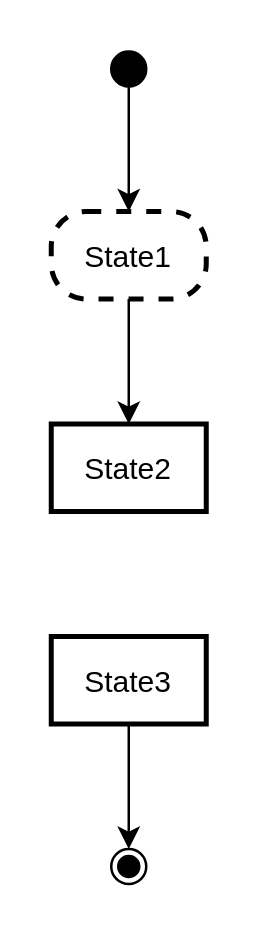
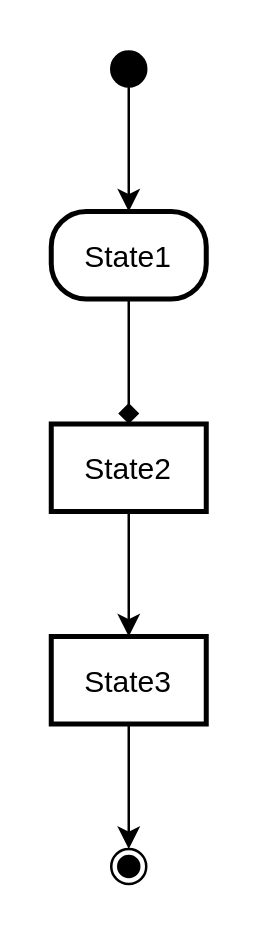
  <mxCell id="0" />
  <mxCell id="1" parent="0" />
  <mxCell id="2" value="" style="ellipse;fillColor=strokeColor;" vertex="1" parent="1"><mxGeometry x="44" y="20" width="14" height="14" as="geometry" /></mxCell>
- <mxCell id="3" value="State1" style="rounded=1;arcSize=40;strokeWidth=2;dashed=1;" vertex="1" parent="1"><mxGeometry x="20" y="84" width="62" height="35" as="geometry" /></mxCell>
+ <mxCell id="3" value="State1" style="rounded=1;arcSize=40;strokeWidth=2" vertex="1" parent="1"><mxGeometry x="20" y="84" width="62" height="35" as="geometry" /></mxCell>
  <mxCell id="4" value="State2" style="arcSize=40;strokeWidth=2;rounded=0;" vertex="1" parent="1"><mxGeometry x="20" y="169" width="62" height="35" as="geometry" /></mxCell>
  <mxCell id="5" value="State3" style="arcSize=40;strokeWidth=2;rounded=0;" vertex="1" parent="1"><mxGeometry x="20" y="254" width="62" height="35" as="geometry" /></mxCell>
  <mxCell id="6" value="" style="ellipse;shape=endState;fillColor=strokeColor;" vertex="1" parent="1"><mxGeometry x="44" y="339" width="14" height="14" as="geometry" /></mxCell>
  <mxCell id="7" value="" style="curved=1;startArrow=none;;exitX=0.5;exitY=1;entryX=0.5;entryY=0;" edge="1" parent="1" source="2" target="3"><mxGeometry relative="1" as="geometry"><Array as="points" /></mxGeometry></mxCell>
- <mxCell id="8" value="" style="curved=1;startArrow=none;;exitX=0.5;exitY=1;entryX=0.5;entryY=0;" edge="1" parent="1" source="3" target="4"><mxGeometry relative="1" as="geometry"><Array as="points" /></mxGeometry></mxCell>
+ <mxCell id="8" value="" style="curved=1;startArrow=none;exitX=0.5;exitY=1;entryX=0.5;entryY=0;endArrow=diamond;" edge="1" parent="1" source="3" target="4"><mxGeometry relative="1" as="geometry"><Array as="points" /></mxGeometry></mxCell>
+ <mxCell id="9" value="" style="curved=1;startArrow=none;;exitX=0.5;exitY=1;entryX=0.5;entryY=0;" edge="1" parent="1" source="4" target="5"><mxGeometry relative="1" as="geometry"><Array as="points" /></mxGeometry></mxCell>
  <mxCell id="10" value="" style="curved=1;startArrow=none;;exitX=0.5;exitY=1;entryX=0.5;entryY=0;" edge="1" parent="1" source="5" target="6"><mxGeometry relative="1" as="geometry"><Array as="points" /></mxGeometry></mxCell>
